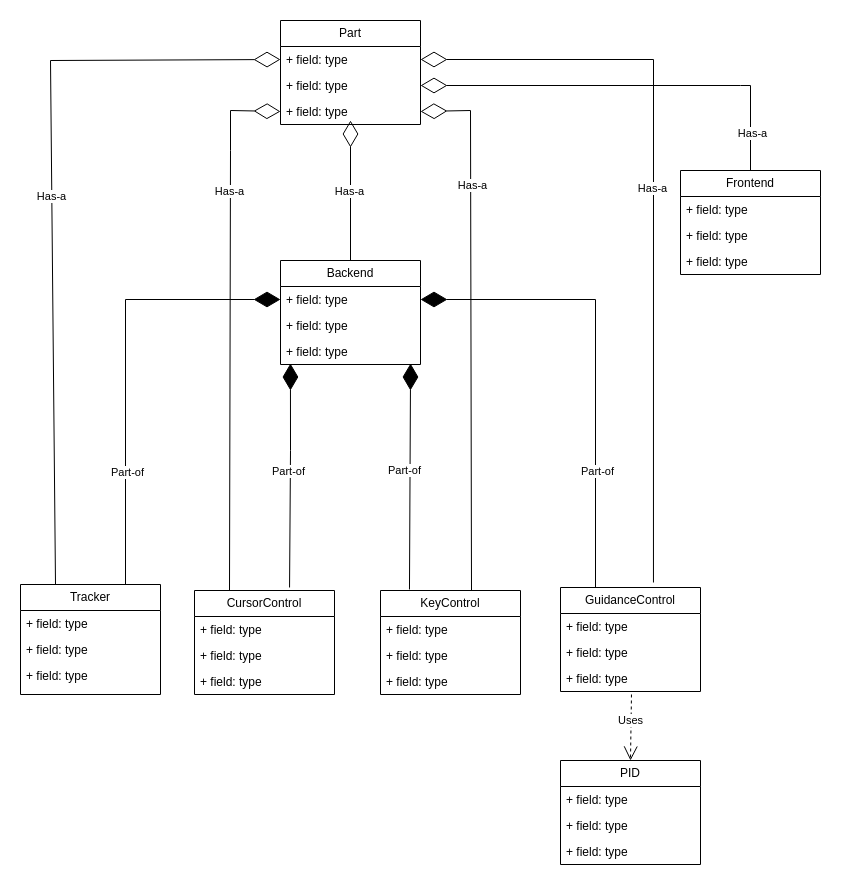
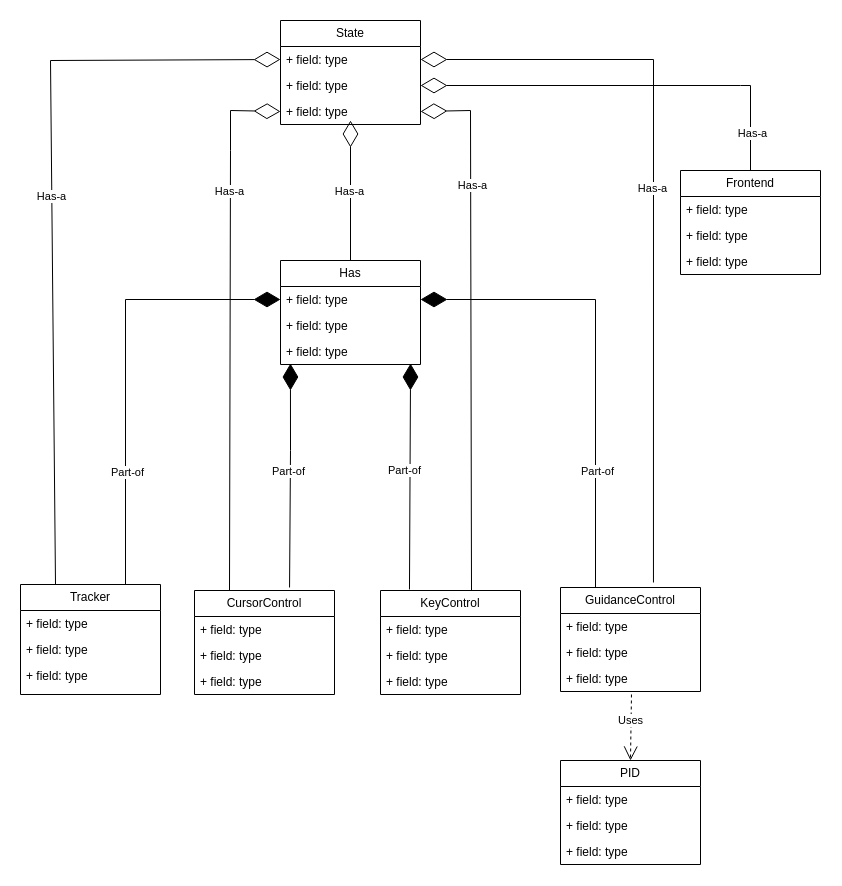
  <mxCell id="0" />
  <mxCell id="1" parent="0" />
- <mxCell id="2" value="Backend" style="swimlane;fontStyle=0;childLayout=stackLayout;horizontal=1;startSize=26;fillColor=none;horizontalStack=0;resizeParent=1;resizeParentMax=0;resizeLast=0;collapsible=1;marginBottom=0;whiteSpace=wrap;html=1;" parent="1" vertex="1"><mxGeometry x="280" y="260" width="140" height="104" as="geometry" /></mxCell>
+ <mxCell id="2" value="Has" style="swimlane;fontStyle=0;childLayout=stackLayout;horizontal=1;startSize=26;fillColor=none;horizontalStack=0;resizeParent=1;resizeParentMax=0;resizeLast=0;collapsible=1;marginBottom=0;whiteSpace=wrap;html=1;" parent="1" vertex="1"><mxGeometry x="280" y="260" width="140" height="104" as="geometry" /></mxCell>
  <mxCell id="3" value="+ field: type" style="text;strokeColor=none;fillColor=none;align=left;verticalAlign=top;spacingLeft=4;spacingRight=4;overflow=hidden;rotatable=0;points=[[0,0.5],[1,0.5]];portConstraint=eastwest;whiteSpace=wrap;html=1;" parent="2" vertex="1"><mxGeometry y="26" width="140" height="26" as="geometry" /></mxCell>
  <mxCell id="4" value="+ field: type" style="text;strokeColor=none;fillColor=none;align=left;verticalAlign=top;spacingLeft=4;spacingRight=4;overflow=hidden;rotatable=0;points=[[0,0.5],[1,0.5]];portConstraint=eastwest;whiteSpace=wrap;html=1;" parent="2" vertex="1"><mxGeometry y="52" width="140" height="26" as="geometry" /></mxCell>
  <mxCell id="5" value="+ field: type" style="text;strokeColor=none;fillColor=none;align=left;verticalAlign=top;spacingLeft=4;spacingRight=4;overflow=hidden;rotatable=0;points=[[0,0.5],[1,0.5]];portConstraint=eastwest;whiteSpace=wrap;html=1;" parent="2" vertex="1"><mxGeometry y="78" width="140" height="26" as="geometry" /></mxCell>
  <mxCell id="6" value="Tracker" style="swimlane;fontStyle=0;childLayout=stackLayout;horizontal=1;startSize=26;fillColor=none;horizontalStack=0;resizeParent=1;resizeParentMax=0;resizeLast=0;collapsible=1;marginBottom=0;whiteSpace=wrap;html=1;" parent="1" vertex="1"><mxGeometry x="20" y="584" width="140" height="110" as="geometry" /></mxCell>
  <mxCell id="7" value="+ field: type" style="text;strokeColor=none;fillColor=none;align=left;verticalAlign=top;spacingLeft=4;spacingRight=4;overflow=hidden;rotatable=0;points=[[0,0.5],[1,0.5]];portConstraint=eastwest;whiteSpace=wrap;html=1;" parent="6" vertex="1"><mxGeometry y="26" width="140" height="26" as="geometry" /></mxCell>
  <mxCell id="8" value="+ field: type" style="text;strokeColor=none;fillColor=none;align=left;verticalAlign=top;spacingLeft=4;spacingRight=4;overflow=hidden;rotatable=0;points=[[0,0.5],[1,0.5]];portConstraint=eastwest;whiteSpace=wrap;html=1;" parent="6" vertex="1"><mxGeometry y="52" width="140" height="26" as="geometry" /></mxCell>
  <mxCell id="9" value="+ field: type" style="text;strokeColor=none;fillColor=none;align=left;verticalAlign=top;spacingLeft=4;spacingRight=4;overflow=hidden;rotatable=0;points=[[0,0.5],[1,0.5]];portConstraint=eastwest;whiteSpace=wrap;html=1;" parent="6" vertex="1"><mxGeometry y="78" width="140" height="32" as="geometry" /></mxCell>
  <mxCell id="10" value="GuidanceControl" style="swimlane;fontStyle=0;childLayout=stackLayout;horizontal=1;startSize=26;fillColor=none;horizontalStack=0;resizeParent=1;resizeParentMax=0;resizeLast=0;collapsible=1;marginBottom=0;whiteSpace=wrap;html=1;" parent="1" vertex="1"><mxGeometry x="560" y="587" width="140" height="104" as="geometry" /></mxCell>
  <mxCell id="11" value="+ field: type" style="text;strokeColor=none;fillColor=none;align=left;verticalAlign=top;spacingLeft=4;spacingRight=4;overflow=hidden;rotatable=0;points=[[0,0.5],[1,0.5]];portConstraint=eastwest;whiteSpace=wrap;html=1;" parent="10" vertex="1"><mxGeometry y="26" width="140" height="26" as="geometry" /></mxCell>
  <mxCell id="12" value="+ field: type" style="text;strokeColor=none;fillColor=none;align=left;verticalAlign=top;spacingLeft=4;spacingRight=4;overflow=hidden;rotatable=0;points=[[0,0.5],[1,0.5]];portConstraint=eastwest;whiteSpace=wrap;html=1;" parent="10" vertex="1"><mxGeometry y="52" width="140" height="26" as="geometry" /></mxCell>
  <mxCell id="13" value="+ field: type" style="text;strokeColor=none;fillColor=none;align=left;verticalAlign=top;spacingLeft=4;spacingRight=4;overflow=hidden;rotatable=0;points=[[0,0.5],[1,0.5]];portConstraint=eastwest;whiteSpace=wrap;html=1;" parent="10" vertex="1"><mxGeometry y="78" width="140" height="26" as="geometry" /></mxCell>
  <mxCell id="14" value="KeyControl" style="swimlane;fontStyle=0;childLayout=stackLayout;horizontal=1;startSize=26;fillColor=none;horizontalStack=0;resizeParent=1;resizeParentMax=0;resizeLast=0;collapsible=1;marginBottom=0;whiteSpace=wrap;html=1;" parent="1" vertex="1"><mxGeometry x="380" y="590" width="140" height="104" as="geometry" /></mxCell>
  <mxCell id="15" value="+ field: type" style="text;strokeColor=none;fillColor=none;align=left;verticalAlign=top;spacingLeft=4;spacingRight=4;overflow=hidden;rotatable=0;points=[[0,0.5],[1,0.5]];portConstraint=eastwest;whiteSpace=wrap;html=1;" parent="14" vertex="1"><mxGeometry y="26" width="140" height="26" as="geometry" /></mxCell>
  <mxCell id="16" value="+ field: type" style="text;strokeColor=none;fillColor=none;align=left;verticalAlign=top;spacingLeft=4;spacingRight=4;overflow=hidden;rotatable=0;points=[[0,0.5],[1,0.5]];portConstraint=eastwest;whiteSpace=wrap;html=1;" parent="14" vertex="1"><mxGeometry y="52" width="140" height="26" as="geometry" /></mxCell>
  <mxCell id="17" value="+ field: type" style="text;strokeColor=none;fillColor=none;align=left;verticalAlign=top;spacingLeft=4;spacingRight=4;overflow=hidden;rotatable=0;points=[[0,0.5],[1,0.5]];portConstraint=eastwest;whiteSpace=wrap;html=1;" parent="14" vertex="1"><mxGeometry y="78" width="140" height="26" as="geometry" /></mxCell>
  <mxCell id="18" value="CursorControl" style="swimlane;fontStyle=0;childLayout=stackLayout;horizontal=1;startSize=26;fillColor=none;horizontalStack=0;resizeParent=1;resizeParentMax=0;resizeLast=0;collapsible=1;marginBottom=0;whiteSpace=wrap;html=1;" parent="1" vertex="1"><mxGeometry x="194" y="590" width="140" height="104" as="geometry" /></mxCell>
  <mxCell id="19" value="+ field: type" style="text;strokeColor=none;fillColor=none;align=left;verticalAlign=top;spacingLeft=4;spacingRight=4;overflow=hidden;rotatable=0;points=[[0,0.5],[1,0.5]];portConstraint=eastwest;whiteSpace=wrap;html=1;" parent="18" vertex="1"><mxGeometry y="26" width="140" height="26" as="geometry" /></mxCell>
  <mxCell id="20" value="+ field: type" style="text;strokeColor=none;fillColor=none;align=left;verticalAlign=top;spacingLeft=4;spacingRight=4;overflow=hidden;rotatable=0;points=[[0,0.5],[1,0.5]];portConstraint=eastwest;whiteSpace=wrap;html=1;" parent="18" vertex="1"><mxGeometry y="52" width="140" height="26" as="geometry" /></mxCell>
  <mxCell id="21" value="+ field: type" style="text;strokeColor=none;fillColor=none;align=left;verticalAlign=top;spacingLeft=4;spacingRight=4;overflow=hidden;rotatable=0;points=[[0,0.5],[1,0.5]];portConstraint=eastwest;whiteSpace=wrap;html=1;" parent="18" vertex="1"><mxGeometry y="78" width="140" height="26" as="geometry" /></mxCell>
  <mxCell id="22" value="PID" style="swimlane;fontStyle=0;childLayout=stackLayout;horizontal=1;startSize=26;fillColor=none;horizontalStack=0;resizeParent=1;resizeParentMax=0;resizeLast=0;collapsible=1;marginBottom=0;whiteSpace=wrap;html=1;" parent="1" vertex="1"><mxGeometry x="560" y="760" width="140" height="104" as="geometry" /></mxCell>
  <mxCell id="23" value="+ field: type" style="text;strokeColor=none;fillColor=none;align=left;verticalAlign=top;spacingLeft=4;spacingRight=4;overflow=hidden;rotatable=0;points=[[0,0.5],[1,0.5]];portConstraint=eastwest;whiteSpace=wrap;html=1;" parent="22" vertex="1"><mxGeometry y="26" width="140" height="26" as="geometry" /></mxCell>
  <mxCell id="24" value="+ field: type" style="text;strokeColor=none;fillColor=none;align=left;verticalAlign=top;spacingLeft=4;spacingRight=4;overflow=hidden;rotatable=0;points=[[0,0.5],[1,0.5]];portConstraint=eastwest;whiteSpace=wrap;html=1;" parent="22" vertex="1"><mxGeometry y="52" width="140" height="26" as="geometry" /></mxCell>
  <mxCell id="25" value="+ field: type" style="text;strokeColor=none;fillColor=none;align=left;verticalAlign=top;spacingLeft=4;spacingRight=4;overflow=hidden;rotatable=0;points=[[0,0.5],[1,0.5]];portConstraint=eastwest;whiteSpace=wrap;html=1;" parent="22" vertex="1"><mxGeometry y="78" width="140" height="26" as="geometry" /></mxCell>
  <mxCell id="26" value="Frontend" style="swimlane;fontStyle=0;childLayout=stackLayout;horizontal=1;startSize=26;fillColor=none;horizontalStack=0;resizeParent=1;resizeParentMax=0;resizeLast=0;collapsible=1;marginBottom=0;whiteSpace=wrap;html=1;" parent="1" vertex="1"><mxGeometry x="680" y="170" width="140" height="104" as="geometry" /></mxCell>
  <mxCell id="27" value="+ field: type" style="text;strokeColor=none;fillColor=none;align=left;verticalAlign=top;spacingLeft=4;spacingRight=4;overflow=hidden;rotatable=0;points=[[0,0.5],[1,0.5]];portConstraint=eastwest;whiteSpace=wrap;html=1;" parent="26" vertex="1"><mxGeometry y="26" width="140" height="26" as="geometry" /></mxCell>
  <mxCell id="28" value="+ field: type" style="text;strokeColor=none;fillColor=none;align=left;verticalAlign=top;spacingLeft=4;spacingRight=4;overflow=hidden;rotatable=0;points=[[0,0.5],[1,0.5]];portConstraint=eastwest;whiteSpace=wrap;html=1;" parent="26" vertex="1"><mxGeometry y="52" width="140" height="26" as="geometry" /></mxCell>
  <mxCell id="29" value="+ field: type" style="text;strokeColor=none;fillColor=none;align=left;verticalAlign=top;spacingLeft=4;spacingRight=4;overflow=hidden;rotatable=0;points=[[0,0.5],[1,0.5]];portConstraint=eastwest;whiteSpace=wrap;html=1;" parent="26" vertex="1"><mxGeometry y="78" width="140" height="26" as="geometry" /></mxCell>
- <mxCell id="30" value="Part" style="swimlane;fontStyle=0;childLayout=stackLayout;horizontal=1;startSize=26;fillColor=none;horizontalStack=0;resizeParent=1;resizeParentMax=0;resizeLast=0;collapsible=1;marginBottom=0;whiteSpace=wrap;html=1;" parent="1" vertex="1"><mxGeometry x="280" y="20" width="140" height="104" as="geometry" /></mxCell>
+ <mxCell id="30" value="State" style="swimlane;fontStyle=0;childLayout=stackLayout;horizontal=1;startSize=26;fillColor=none;horizontalStack=0;resizeParent=1;resizeParentMax=0;resizeLast=0;collapsible=1;marginBottom=0;whiteSpace=wrap;html=1;" parent="1" vertex="1"><mxGeometry x="280" y="20" width="140" height="104" as="geometry" /></mxCell>
  <mxCell id="31" value="+ field: type" style="text;strokeColor=none;fillColor=none;align=left;verticalAlign=top;spacingLeft=4;spacingRight=4;overflow=hidden;rotatable=0;points=[[0,0.5],[1,0.5]];portConstraint=eastwest;whiteSpace=wrap;html=1;" parent="30" vertex="1"><mxGeometry y="26" width="140" height="26" as="geometry" /></mxCell>
  <mxCell id="32" value="+ field: type" style="text;strokeColor=none;fillColor=none;align=left;verticalAlign=top;spacingLeft=4;spacingRight=4;overflow=hidden;rotatable=0;points=[[0,0.5],[1,0.5]];portConstraint=eastwest;whiteSpace=wrap;html=1;" parent="30" vertex="1"><mxGeometry y="52" width="140" height="26" as="geometry" /></mxCell>
  <mxCell id="33" value="+ field: type" style="text;strokeColor=none;fillColor=none;align=left;verticalAlign=top;spacingLeft=4;spacingRight=4;overflow=hidden;rotatable=0;points=[[0,0.5],[1,0.5]];portConstraint=eastwest;whiteSpace=wrap;html=1;" parent="30" vertex="1"><mxGeometry y="78" width="140" height="26" as="geometry" /></mxCell>
  <mxCell id="34" value="" style="endArrow=diamondThin;endFill=0;endSize=24;html=1;rounded=0;exitX=0.25;exitY=0;exitDx=0;exitDy=0;entryX=0;entryY=0.5;entryDx=0;entryDy=0;" edge="1" parent="1" source="6" target="31"><mxGeometry width="160" relative="1" as="geometry"><mxPoint x="410" y="310" as="sourcePoint" /><mxPoint x="570" y="310" as="targetPoint" /><Array as="points"><mxPoint x="50" y="60" /></Array></mxGeometry></mxCell>
  <mxCell id="35" value="Has-a" style="edgeLabel;html=1;align=center;verticalAlign=middle;resizable=0;points=[];" vertex="1" connectable="0" parent="34"><mxGeometry x="0.032" y="1" relative="1" as="geometry"><mxPoint as="offset" /></mxGeometry></mxCell>
  <mxCell id="36" value="" style="endArrow=diamondThin;endFill=0;endSize=24;html=1;rounded=0;exitX=0.25;exitY=0;exitDx=0;exitDy=0;entryX=0;entryY=0.5;entryDx=0;entryDy=0;" edge="1" parent="1" source="18" target="33"><mxGeometry width="160" relative="1" as="geometry"><mxPoint x="65" y="600" as="sourcePoint" /><mxPoint x="290" y="69" as="targetPoint" /><Array as="points"><mxPoint x="230" y="150" /><mxPoint x="230" y="110" /></Array></mxGeometry></mxCell>
  <mxCell id="37" value="Has-a" style="edgeLabel;html=1;align=center;verticalAlign=middle;resizable=0;points=[];" vertex="1" connectable="0" parent="36"><mxGeometry x="0.506" y="1" relative="1" as="geometry"><mxPoint as="offset" /></mxGeometry></mxCell>
  <mxCell id="38" value="" style="endArrow=diamondThin;endFill=0;endSize=24;html=1;rounded=0;exitX=0.65;exitY=0;exitDx=0;exitDy=0;entryX=1;entryY=0.5;entryDx=0;entryDy=0;exitPerimeter=0;" edge="1" parent="1" source="14" target="33"><mxGeometry width="160" relative="1" as="geometry"><mxPoint x="239" y="600" as="sourcePoint" /><mxPoint x="290" y="121" as="targetPoint" /><Array as="points"><mxPoint x="470" y="110" /></Array></mxGeometry></mxCell>
  <mxCell id="39" value="Has-a" style="edgeLabel;html=1;align=center;verticalAlign=middle;resizable=0;points=[];" vertex="1" connectable="0" parent="38"><mxGeometry x="0.528" y="-1" relative="1" as="geometry"><mxPoint as="offset" /></mxGeometry></mxCell>
  <mxCell id="40" value="" style="endArrow=diamondThin;endFill=0;endSize=24;html=1;rounded=0;exitX=0.664;exitY=-0.048;exitDx=0;exitDy=0;exitPerimeter=0;entryX=1;entryY=0.5;entryDx=0;entryDy=0;" edge="1" parent="1" source="10" target="31"><mxGeometry width="160" relative="1" as="geometry"><mxPoint x="65" y="600" as="sourcePoint" /><mxPoint x="420" y="70" as="targetPoint" /><Array as="points"><mxPoint x="653" y="59" /></Array></mxGeometry></mxCell>
  <mxCell id="41" value="Has-a" style="edgeLabel;html=1;align=center;verticalAlign=middle;resizable=0;points=[];" vertex="1" connectable="0" parent="40"><mxGeometry x="0.045" y="1" relative="1" as="geometry"><mxPoint as="offset" /></mxGeometry></mxCell>
  <mxCell id="42" value="" style="endArrow=diamondThin;endFill=1;endSize=24;html=1;rounded=0;exitX=0.75;exitY=0;exitDx=0;exitDy=0;entryX=0;entryY=0.5;entryDx=0;entryDy=0;" edge="1" parent="1" source="6" target="3"><mxGeometry width="160" relative="1" as="geometry"><mxPoint x="410" y="530" as="sourcePoint" /><mxPoint x="570" y="530" as="targetPoint" /><Array as="points"><mxPoint x="125" y="299" /></Array></mxGeometry></mxCell>
  <mxCell id="43" value="Part-of" style="edgeLabel;html=1;align=center;verticalAlign=middle;resizable=0;points=[];" vertex="1" connectable="0" parent="42"><mxGeometry x="-0.486" y="-1" relative="1" as="geometry"><mxPoint as="offset" /></mxGeometry></mxCell>
  <mxCell id="44" value="" style="endArrow=diamondThin;endFill=1;endSize=24;html=1;rounded=0;exitX=0.679;exitY=-0.029;exitDx=0;exitDy=0;entryX=0.071;entryY=0.962;entryDx=0;entryDy=0;entryPerimeter=0;exitPerimeter=0;" edge="1" parent="1" source="18" target="5"><mxGeometry width="160" relative="1" as="geometry"><mxPoint x="135" y="594" as="sourcePoint" /><mxPoint x="290" y="309" as="targetPoint" /><Array as="points"><mxPoint x="290" y="450" /></Array></mxGeometry></mxCell>
  <mxCell id="45" value="Part-of" style="edgeLabel;html=1;align=center;verticalAlign=middle;resizable=0;points=[];" vertex="1" connectable="0" parent="44"><mxGeometry x="0.036" y="2" relative="1" as="geometry"><mxPoint as="offset" /></mxGeometry></mxCell>
  <mxCell id="46" value="" style="endArrow=diamondThin;endFill=1;endSize=24;html=1;rounded=0;entryX=0.929;entryY=0.962;entryDx=0;entryDy=0;entryPerimeter=0;exitX=0.207;exitY=-0.01;exitDx=0;exitDy=0;exitPerimeter=0;" edge="1" parent="1" source="14" target="5"><mxGeometry width="160" relative="1" as="geometry"><mxPoint x="299" y="597" as="sourcePoint" /><mxPoint x="300" y="373" as="targetPoint" /><Array as="points" /></mxGeometry></mxCell>
  <mxCell id="47" value="Part-of" style="edgeLabel;html=1;align=center;verticalAlign=middle;resizable=0;points=[];" vertex="1" connectable="0" parent="46"><mxGeometry x="0.08" y="2" relative="1" as="geometry"><mxPoint x="-4" y="3" as="offset" /></mxGeometry></mxCell>
  <mxCell id="48" value="" style="endArrow=diamondThin;endFill=1;endSize=24;html=1;rounded=0;exitX=0.25;exitY=0;exitDx=0;exitDy=0;entryX=1;entryY=0.5;entryDx=0;entryDy=0;" edge="1" parent="1" source="10" target="3"><mxGeometry width="160" relative="1" as="geometry"><mxPoint x="135" y="594" as="sourcePoint" /><mxPoint x="290" y="309" as="targetPoint" /><Array as="points"><mxPoint x="595" y="299" /></Array></mxGeometry></mxCell>
  <mxCell id="49" value="Part-of" style="edgeLabel;html=1;align=center;verticalAlign=middle;resizable=0;points=[];" vertex="1" connectable="0" parent="48"><mxGeometry x="-0.296" y="-1" relative="1" as="geometry"><mxPoint y="46" as="offset" /></mxGeometry></mxCell>
  <mxCell id="50" value="Uses" style="endArrow=open;endSize=12;dashed=1;html=1;rounded=0;exitX=0.507;exitY=1.115;exitDx=0;exitDy=0;exitPerimeter=0;entryX=0.5;entryY=0;entryDx=0;entryDy=0;" edge="1" parent="1" source="13" target="22"><mxGeometry x="-0.212" y="-1" width="160" relative="1" as="geometry"><mxPoint x="410" y="760" as="sourcePoint" /><mxPoint x="570" y="760" as="targetPoint" /><mxPoint as="offset" /></mxGeometry></mxCell>
  <mxCell id="51" value="" style="endArrow=diamondThin;endFill=0;endSize=24;html=1;rounded=0;exitX=0.5;exitY=0;exitDx=0;exitDy=0;entryX=1;entryY=0.5;entryDx=0;entryDy=0;" edge="1" parent="1" source="26" target="32"><mxGeometry width="160" relative="1" as="geometry"><mxPoint x="663" y="592" as="sourcePoint" /><mxPoint x="430" y="69" as="targetPoint" /><Array as="points"><mxPoint x="750" y="85" /><mxPoint x="740" y="85" /></Array></mxGeometry></mxCell>
  <mxCell id="52" value="Has-a" style="edgeLabel;html=1;align=center;verticalAlign=middle;resizable=0;points=[];" vertex="1" connectable="0" parent="51"><mxGeometry x="-0.818" y="-1" relative="1" as="geometry"><mxPoint as="offset" /></mxGeometry></mxCell>
  <mxCell id="53" value="" style="endArrow=diamondThin;endFill=0;endSize=24;html=1;rounded=0;exitX=0.5;exitY=0;exitDx=0;exitDy=0;" edge="1" parent="1" source="2"><mxGeometry width="160" relative="1" as="geometry"><mxPoint x="750" y="170" as="sourcePoint" /><mxPoint x="350" y="120" as="targetPoint" /><Array as="points" /></mxGeometry></mxCell>
  <mxCell id="54" value="Has-a" style="edgeLabel;html=1;align=center;verticalAlign=middle;resizable=0;points=[];" vertex="1" connectable="0" parent="53"><mxGeometry y="2" relative="1" as="geometry"><mxPoint as="offset" /></mxGeometry></mxCell>
